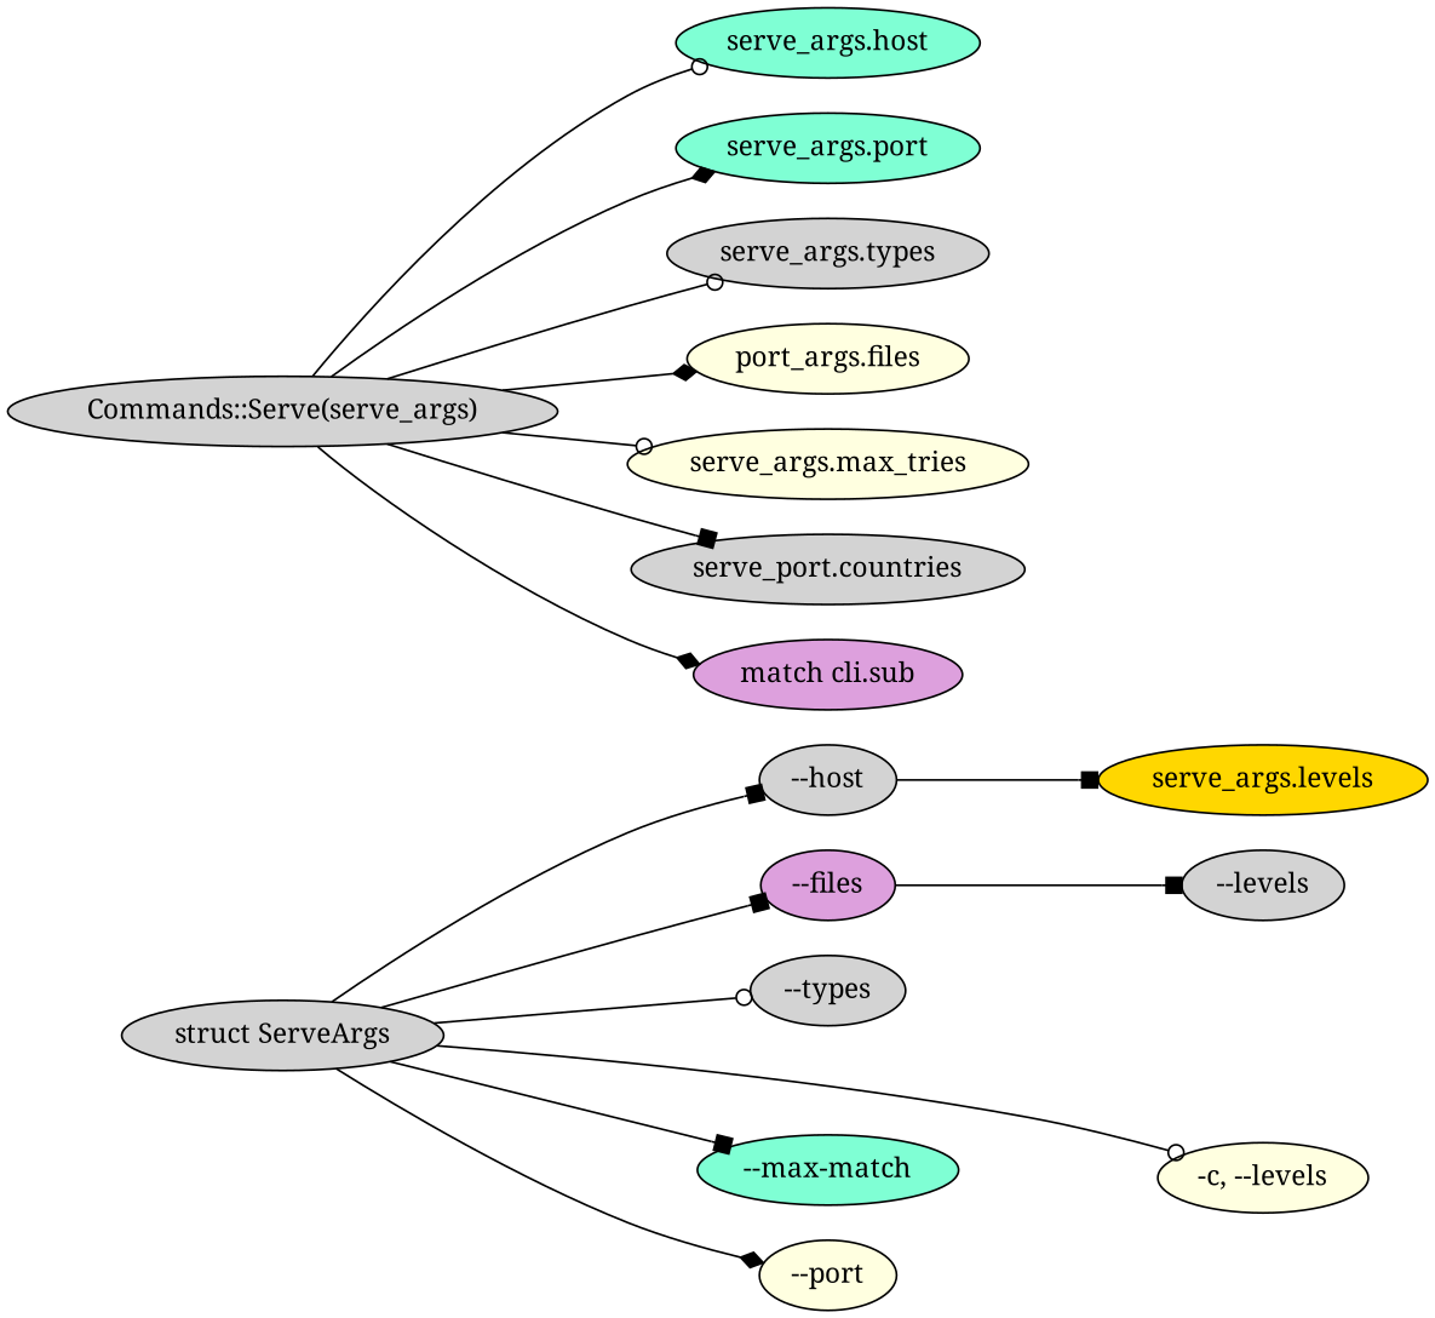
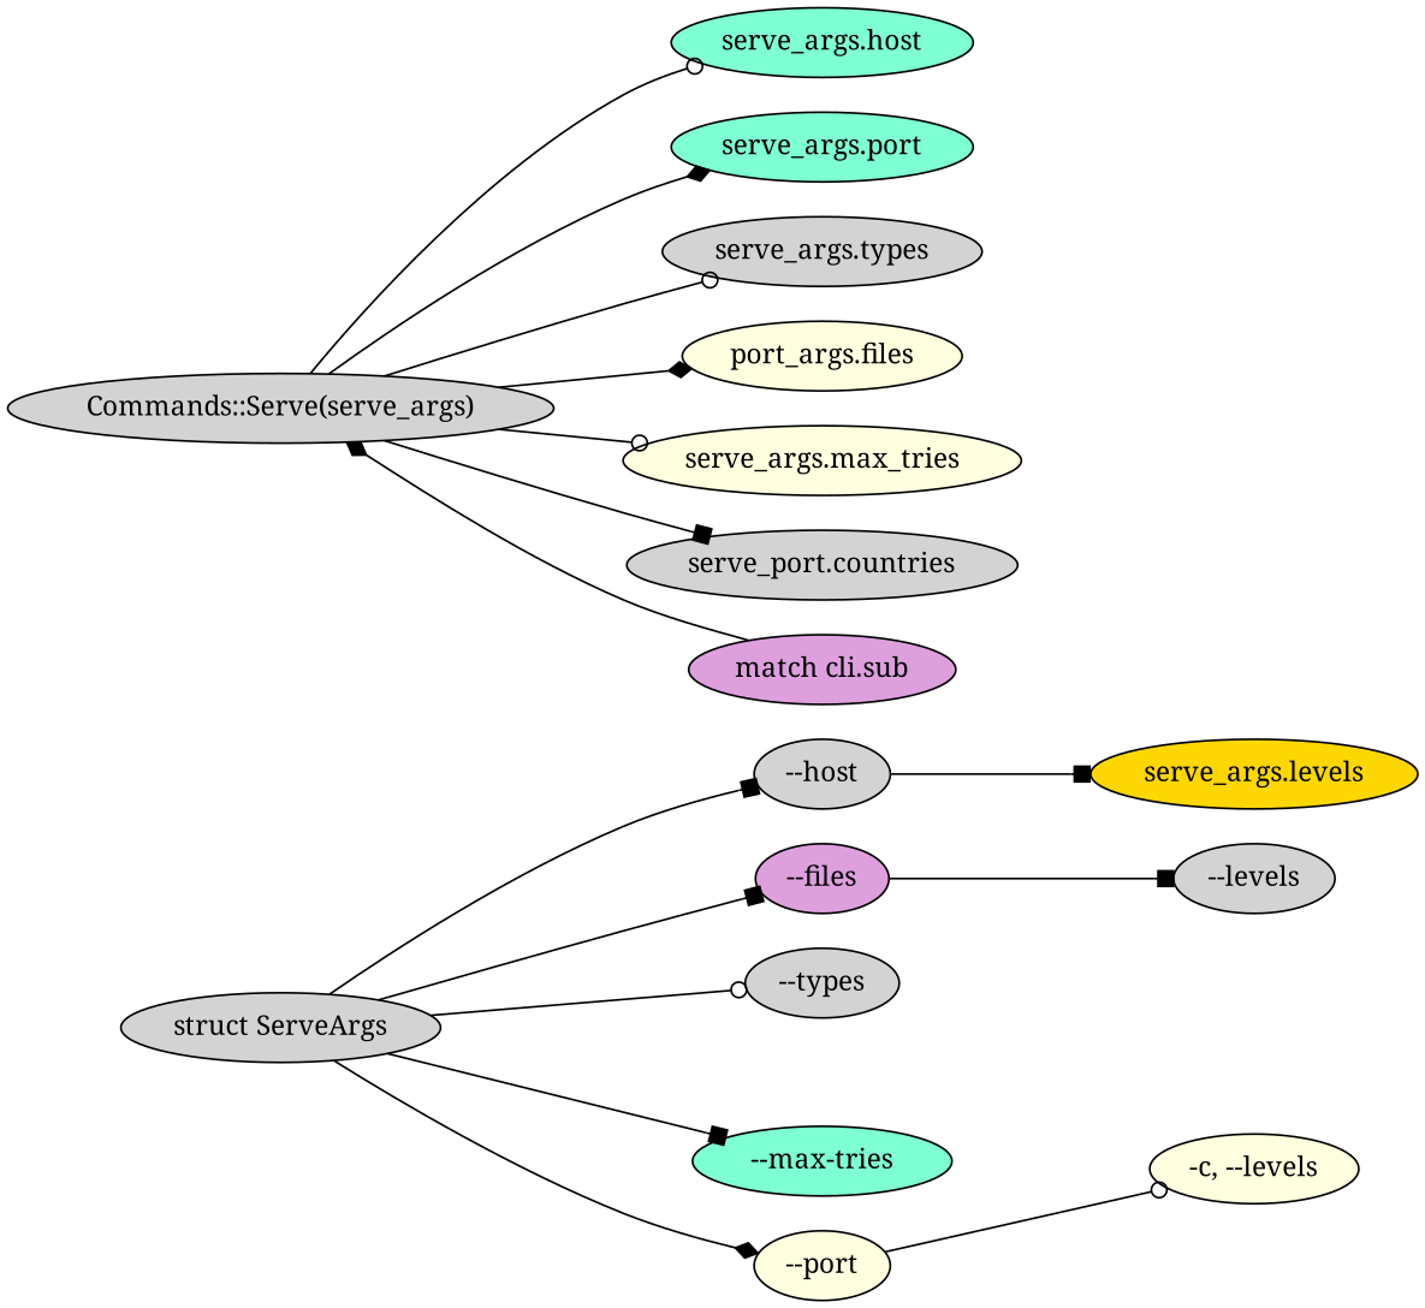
  digraph {
    fontname="Noto Serif"
    rankdir=LR
    node [fillcolor=lightgrey fontname="Noto Serif" style=filled]
    edge [arrowhead=box fontname="Noto Serif"]
    n1 [label="struct ServeArgs"]
    n2 [label="--host"]
    n3 [fillcolor=lightyellow label="--port"]
    n4 [label="--types"]
    n5 [fillcolor=plum label="--files"]
-   n6 [fillcolor=aquamarine label="--max-match"]
+   n6 [fillcolor=aquamarine label="--max-tries"]
    n7 [fillcolor=lightyellow label="-c, --levels"]
    "serve_args.levels" [fillcolor=gold]
    n9 [label="--levels"]
    n10 [label="Commands::Serve(serve_args)"]
    "serve_args.host" [fillcolor=aquamarine]
    "serve_args.port" [fillcolor=aquamarine]
    "serve_args.types"
    n14 [fillcolor=lightyellow label="port_args.files"]
    "serve_args.max_tries" [fillcolor=lightyellow]
    n16 [label="serve_port.countries"]
    "match cli.sub" [fillcolor=plum]
    n1 -> n2
    n1 -> n3 [arrowhead=diamond]
    n1 -> n4 [arrowhead=odot]
    n1 -> n5
    n1 -> n6
-   n1 -> n7 [arrowhead=odot]
+   n3 -> n7 [arrowhead=odot]
    n2 -> "serve_args.levels"
    n5 -> n9
    n10 -> "serve_args.host" [arrowhead=odot]
    n10 -> "serve_args.port" [arrowhead=diamond]
    n10 -> "serve_args.types" [arrowhead=odot]
    n10 -> n14 [arrowhead=diamond]
    n10 -> "serve_args.max_tries" [arrowhead=odot]
    n10 -> n16
-   n10 -> "match cli.sub" [arrowhead=diamond]
+   "match cli.sub" -> n10 [arrowhead=diamond]
  }
